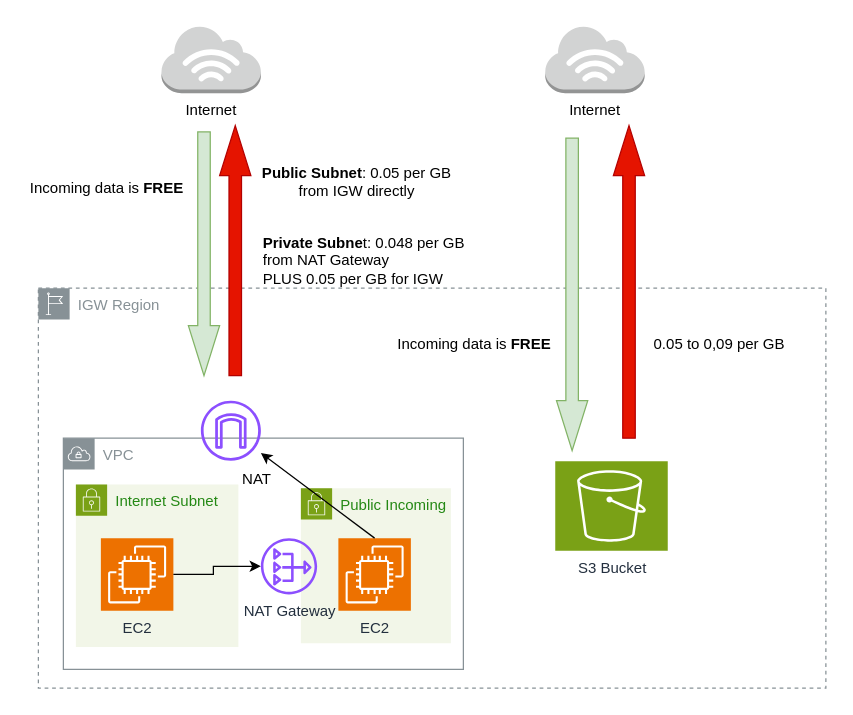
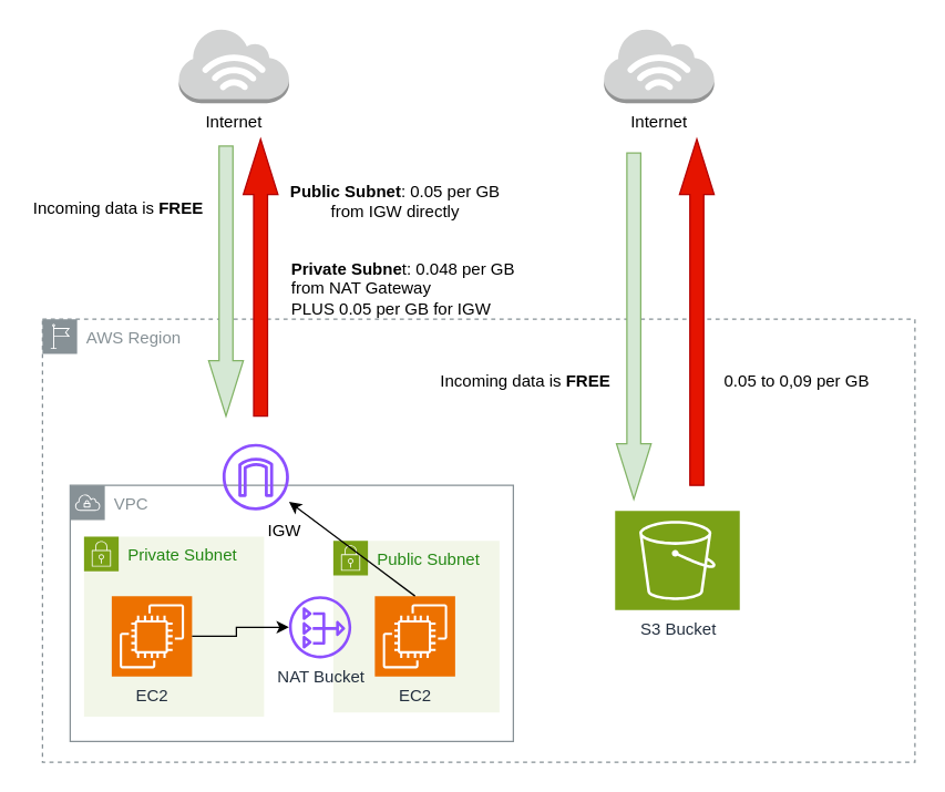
  <mxCell id="0" />
  <mxCell id="1" parent="0" />
  <mxCell id="2" value="VPC" style="sketch=0;outlineConnect=0;gradientColor=none;html=1;whiteSpace=wrap;fontSize=12;fontStyle=0;shape=mxgraph.aws4.group;grIcon=mxgraph.aws4.group_vpc;strokeColor=#879196;fillColor=none;verticalAlign=top;align=left;spacingLeft=30;fontColor=#879196;dashed=0;" vertex="1" parent="1"><mxGeometry x="50" y="350" width="320" height="185" as="geometry" /></mxCell>
- <mxCell id="3" value="IGW Region" style="sketch=0;outlineConnect=0;gradientColor=none;html=1;whiteSpace=wrap;fontSize=12;fontStyle=0;shape=mxgraph.aws4.group;grIcon=mxgraph.aws4.group_region;strokeColor=#879196;fillColor=none;verticalAlign=top;align=left;spacingLeft=30;fontColor=#879196;dashed=1;" vertex="1" parent="1"><mxGeometry x="30" y="230" width="630" height="320" as="geometry" /></mxCell>
- <mxCell id="4" value="Internet Subnet" style="points=[[0,0],[0.25,0],[0.5,0],[0.75,0],[1,0],[1,0.25],[1,0.5],[1,0.75],[1,1],[0.75,1],[0.5,1],[0.25,1],[0,1],[0,0.75],[0,0.5],[0,0.25]];outlineConnect=0;gradientColor=none;html=1;whiteSpace=wrap;fontSize=12;fontStyle=0;container=1;pointerEvents=0;collapsible=0;recursiveResize=0;shape=mxgraph.aws4.group;grIcon=mxgraph.aws4.group_security_group;grStroke=0;strokeColor=#7AA116;fillColor=#F2F6E8;verticalAlign=top;align=left;spacingLeft=30;fontColor=#248814;dashed=0;" vertex="1" parent="1"><mxGeometry x="60" y="387" width="130" height="130" as="geometry" /></mxCell>
+ <mxCell id="3" value="AWS Region" style="sketch=0;outlineConnect=0;gradientColor=none;html=1;whiteSpace=wrap;fontSize=12;fontStyle=0;shape=mxgraph.aws4.group;grIcon=mxgraph.aws4.group_region;strokeColor=#879196;fillColor=none;verticalAlign=top;align=left;spacingLeft=30;fontColor=#879196;dashed=1;" vertex="1" parent="1"><mxGeometry x="30" y="230" width="630" height="320" as="geometry" /></mxCell>
+ <mxCell id="4" value="Private Subnet" style="points=[[0,0],[0.25,0],[0.5,0],[0.75,0],[1,0],[1,0.25],[1,0.5],[1,0.75],[1,1],[0.75,1],[0.5,1],[0.25,1],[0,1],[0,0.75],[0,0.5],[0,0.25]];outlineConnect=0;gradientColor=none;html=1;whiteSpace=wrap;fontSize=12;fontStyle=0;container=1;pointerEvents=0;collapsible=0;recursiveResize=0;shape=mxgraph.aws4.group;grIcon=mxgraph.aws4.group_security_group;grStroke=0;strokeColor=#7AA116;fillColor=#F2F6E8;verticalAlign=top;align=left;spacingLeft=30;fontColor=#248814;dashed=0;" vertex="1" parent="1"><mxGeometry x="60" y="387" width="130" height="130" as="geometry" /></mxCell>
  <mxCell id="5" value="EC2" style="sketch=0;points=[[0,0,0],[0.25,0,0],[0.5,0,0],[0.75,0,0],[1,0,0],[0,1,0],[0.25,1,0],[0.5,1,0],[0.75,1,0],[1,1,0],[0,0.25,0],[0,0.5,0],[0,0.75,0],[1,0.25,0],[1,0.5,0],[1,0.75,0]];outlineConnect=0;fontColor=#232F3E;fillColor=#ED7100;strokeColor=#ffffff;dashed=0;verticalLabelPosition=bottom;verticalAlign=top;align=center;html=1;fontSize=12;fontStyle=0;aspect=fixed;shape=mxgraph.aws4.resourceIcon;resIcon=mxgraph.aws4.ec2;" vertex="1" parent="4"><mxGeometry x="20" y="43" width="58" height="58" as="geometry" /></mxCell>
  <mxCell id="6" style="edgeStyle=orthogonalEdgeStyle;rounded=0;orthogonalLoop=1;jettySize=auto;html=1;" edge="1" parent="1" source="5" target="22"><mxGeometry relative="1" as="geometry"><Array as="points"><mxPoint x="170" y="459" /></Array></mxGeometry></mxCell>
  <mxCell id="7" value="S3 Bucket" style="sketch=0;points=[[0,0,0],[0.25,0,0],[0.5,0,0],[0.75,0,0],[1,0,0],[0,1,0],[0.25,1,0],[0.5,1,0],[0.75,1,0],[1,1,0],[0,0.25,0],[0,0.5,0],[0,0.75,0],[1,0.25,0],[1,0.5,0],[1,0.75,0]];outlineConnect=0;fontColor=#232F3E;fillColor=#7AA116;strokeColor=#ffffff;dashed=0;verticalLabelPosition=bottom;verticalAlign=top;align=center;html=1;fontSize=12;fontStyle=0;aspect=fixed;shape=mxgraph.aws4.resourceIcon;resIcon=mxgraph.aws4.s3;" vertex="1" parent="1"><mxGeometry x="443.5" y="368.5" width="90" height="71.5" as="geometry" /></mxCell>
  <mxCell id="8" value="" style="html=1;shadow=0;dashed=0;align=center;verticalAlign=middle;shape=mxgraph.arrows2.arrow;dy=0.6;dx=40;direction=south;notch=0;fillColor=#d5e8d4;strokeColor=#82b366;" vertex="1" parent="1"><mxGeometry x="150" y="105" width="25" height="195" as="geometry" /></mxCell>
  <mxCell id="9" value="Internet" style="outlineConnect=0;dashed=0;verticalLabelPosition=bottom;verticalAlign=top;align=center;html=1;shape=mxgraph.aws3.internet_3;fillColor=#D2D3D3;gradientColor=none;" vertex="1" parent="1"><mxGeometry x="128.5" y="20" width="79.5" height="54" as="geometry" /></mxCell>
  <mxCell id="10" value="Incoming data is &lt;b&gt;FREE&lt;/b&gt;" style="text;html=1;align=center;verticalAlign=middle;whiteSpace=wrap;rounded=0;rotation=0;" vertex="1" parent="1"><mxGeometry x="20" y="135" width="130" height="30" as="geometry" /></mxCell>
  <mxCell id="11" value="" style="html=1;shadow=0;dashed=0;align=center;verticalAlign=middle;shape=mxgraph.arrows2.arrow;dy=0.6;dx=40;direction=south;notch=0;fillColor=#e51400;strokeColor=#B20000;rotation=-180;fontColor=#ffffff;" vertex="1" parent="1"><mxGeometry x="175" y="100" width="25" height="200" as="geometry" /></mxCell>
- <mxCell id="12" value="NAT" style="text;html=1;align=center;verticalAlign=middle;whiteSpace=wrap;rounded=0;" vertex="1" parent="1"><mxGeometry x="175" y="368" width="60" height="30" as="geometry" /></mxCell>
+ <mxCell id="12" value="IGW" style="text;html=1;align=center;verticalAlign=middle;whiteSpace=wrap;rounded=0;" vertex="1" parent="1"><mxGeometry x="175" y="368" width="60" height="30" as="geometry" /></mxCell>
  <mxCell id="13" value="" style="sketch=0;outlineConnect=0;fontColor=#232F3E;gradientColor=none;fillColor=#8C4FFF;strokeColor=none;dashed=0;verticalLabelPosition=bottom;verticalAlign=top;align=center;html=1;fontSize=12;fontStyle=0;aspect=fixed;pointerEvents=1;shape=mxgraph.aws4.internet_gateway;" vertex="1" parent="1"><mxGeometry x="160" y="320" width="48" height="48" as="geometry" /></mxCell>
  <mxCell id="14" value="&lt;b&gt;Public Subnet&lt;/b&gt;: 0.05 per GB from IGW directly" style="text;html=1;align=center;verticalAlign=middle;whiteSpace=wrap;rounded=0;rotation=0;" vertex="1" parent="1"><mxGeometry x="200" y="130" width="170" height="30" as="geometry" /></mxCell>
  <mxCell id="15" value="Internet" style="outlineConnect=0;dashed=0;verticalLabelPosition=bottom;verticalAlign=top;align=center;html=1;shape=mxgraph.aws3.internet_3;fillColor=#D2D3D3;gradientColor=none;" vertex="1" parent="1"><mxGeometry x="435.5" y="20" width="79.5" height="54" as="geometry" /></mxCell>
  <mxCell id="16" value="" style="html=1;shadow=0;dashed=0;align=center;verticalAlign=middle;shape=mxgraph.arrows2.arrow;dy=0.6;dx=40;direction=south;notch=0;fillColor=#d5e8d4;strokeColor=#82b366;" vertex="1" parent="1"><mxGeometry x="444.5" y="110" width="25" height="250" as="geometry" /></mxCell>
  <mxCell id="17" value="" style="html=1;shadow=0;dashed=0;align=center;verticalAlign=middle;shape=mxgraph.arrows2.arrow;dy=0.6;dx=40;direction=south;notch=0;fillColor=#e51400;strokeColor=#B20000;rotation=-180;fontColor=#ffffff;" vertex="1" parent="1"><mxGeometry x="490" y="100" width="25" height="250" as="geometry" /></mxCell>
  <mxCell id="18" value="Incoming data is &lt;b&gt;FREE&lt;/b&gt;" style="text;html=1;align=center;verticalAlign=middle;whiteSpace=wrap;rounded=0;rotation=0;" vertex="1" parent="1"><mxGeometry x="313.5" y="260" width="130" height="30" as="geometry" /></mxCell>
  <mxCell id="19" value="0.05 to 0,09 per GB" style="text;html=1;align=center;verticalAlign=middle;whiteSpace=wrap;rounded=0;rotation=0;" vertex="1" parent="1"><mxGeometry x="510" y="260" width="130" height="30" as="geometry" /></mxCell>
- <mxCell id="20" value="Public Incoming" style="points=[[0,0],[0.25,0],[0.5,0],[0.75,0],[1,0],[1,0.25],[1,0.5],[1,0.75],[1,1],[0.75,1],[0.5,1],[0.25,1],[0,1],[0,0.75],[0,0.5],[0,0.25]];outlineConnect=0;gradientColor=none;html=1;whiteSpace=wrap;fontSize=12;fontStyle=0;container=1;pointerEvents=0;collapsible=0;recursiveResize=0;shape=mxgraph.aws4.group;grIcon=mxgraph.aws4.group_security_group;grStroke=0;strokeColor=#7AA116;fillColor=#F2F6E8;verticalAlign=top;align=left;spacingLeft=30;fontColor=#248814;dashed=0;" vertex="1" parent="1"><mxGeometry x="240" y="390" width="120" height="124" as="geometry" /></mxCell>
+ <mxCell id="20" value="Public Subnet" style="points=[[0,0],[0.25,0],[0.5,0],[0.75,0],[1,0],[1,0.25],[1,0.5],[1,0.75],[1,1],[0.75,1],[0.5,1],[0.25,1],[0,1],[0,0.75],[0,0.5],[0,0.25]];outlineConnect=0;gradientColor=none;html=1;whiteSpace=wrap;fontSize=12;fontStyle=0;container=1;pointerEvents=0;collapsible=0;recursiveResize=0;shape=mxgraph.aws4.group;grIcon=mxgraph.aws4.group_security_group;grStroke=0;strokeColor=#7AA116;fillColor=#F2F6E8;verticalAlign=top;align=left;spacingLeft=30;fontColor=#248814;dashed=0;" vertex="1" parent="1"><mxGeometry x="240" y="390" width="120" height="124" as="geometry" /></mxCell>
  <mxCell id="21" value="EC2" style="sketch=0;points=[[0,0,0],[0.25,0,0],[0.5,0,0],[0.75,0,0],[1,0,0],[0,1,0],[0.25,1,0],[0.5,1,0],[0.75,1,0],[1,1,0],[0,0.25,0],[0,0.5,0],[0,0.75,0],[1,0.25,0],[1,0.5,0],[1,0.75,0]];outlineConnect=0;fontColor=#232F3E;fillColor=#ED7100;strokeColor=#ffffff;dashed=0;verticalLabelPosition=bottom;verticalAlign=top;align=center;html=1;fontSize=12;fontStyle=0;aspect=fixed;shape=mxgraph.aws4.resourceIcon;resIcon=mxgraph.aws4.ec2;" vertex="1" parent="20"><mxGeometry x="30" y="40" width="58" height="58" as="geometry" /></mxCell>
- <mxCell id="22" value="NAT Gateway" style="sketch=0;outlineConnect=0;fontColor=#232F3E;gradientColor=none;fillColor=#8C4FFF;strokeColor=none;dashed=0;verticalLabelPosition=bottom;verticalAlign=top;align=center;html=1;fontSize=12;fontStyle=0;aspect=fixed;pointerEvents=1;shape=mxgraph.aws4.nat_gateway;" vertex="1" parent="1"><mxGeometry x="208" y="430" width="45" height="45" as="geometry" /></mxCell>
+ <mxCell id="22" value="NAT Bucket" style="sketch=0;outlineConnect=0;fontColor=#232F3E;gradientColor=none;fillColor=#8C4FFF;strokeColor=none;dashed=0;verticalLabelPosition=bottom;verticalAlign=top;align=center;html=1;fontSize=12;fontStyle=0;aspect=fixed;pointerEvents=1;shape=mxgraph.aws4.nat_gateway;" vertex="1" parent="1"><mxGeometry x="208" y="430" width="45" height="45" as="geometry" /></mxCell>
  <mxCell id="23" value="" style="endArrow=classic;html=1;rounded=0;exitX=0.5;exitY=0;exitDx=0;exitDy=0;exitPerimeter=0;" edge="1" parent="1" source="21" target="13"><mxGeometry width="50" height="50" relative="1" as="geometry"><mxPoint x="193" y="447" as="sourcePoint" /><mxPoint x="194" y="378" as="targetPoint" /></mxGeometry></mxCell>
  <mxCell id="24" value="&lt;div&gt;&lt;b&gt;Private Subne&lt;/b&gt;t: &lt;span&gt;&lt;span&gt;&lt;span&gt;&lt;span&gt;0.048 per GB from NAT Gateway &lt;br&gt;&lt;/span&gt;&lt;/span&gt;&lt;/span&gt;&lt;/span&gt;&lt;/div&gt;&lt;div&gt;&lt;span&gt;&lt;span&gt;&lt;span&gt;&lt;span&gt;PLUS 0.05 per GB for IGW&lt;br&gt;&lt;/span&gt;&lt;/span&gt;&lt;/span&gt;&lt;/span&gt;&lt;/div&gt;&lt;div&gt;&lt;span&gt;&lt;span&gt;&lt;span&gt;&lt;span&gt;&lt;/span&gt;&lt;/span&gt;&lt;/span&gt;&lt;/span&gt;&lt;/div&gt;" style="text;whiteSpace=wrap;html=1;" vertex="1" parent="1"><mxGeometry x="208" y="180" width="190" height="40" as="geometry" /></mxCell>
